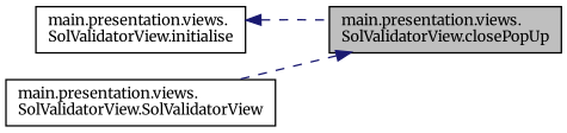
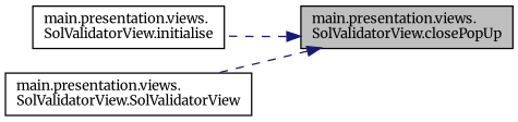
  digraph {
    fontname=Merriweather
    rankdir=RL
    node [color=black fillcolor=white fontname=Merriweather fontsize=10 shape=record style=filled]
    edge [color=midnightblue dir=back fontname=Merriweather fontsize=10 labelfontname=Helvetica labelfontsize=10 style=dashed]
    n1 [fillcolor=grey75 fontcolor=black height=0.2 label="main.presentation.views.\lSolValidatorView.closePopUp" width=0.4]
    n2 [height=0.2 label="main.presentation.views.\lSolValidatorView.initialise" width=0.4]
    n3 [height=0.2 label="main.presentation.views.\lSolValidatorView.SolValidatorView" width=0.4]
-   n2 -> n1
+   n1 -> n2
    n1 -> n3
  }
